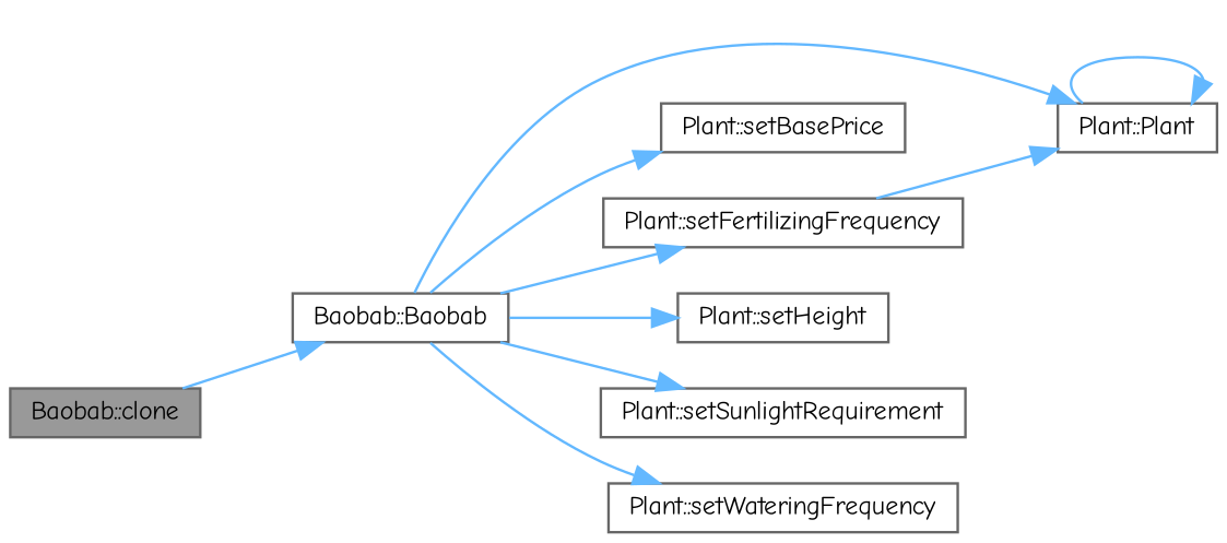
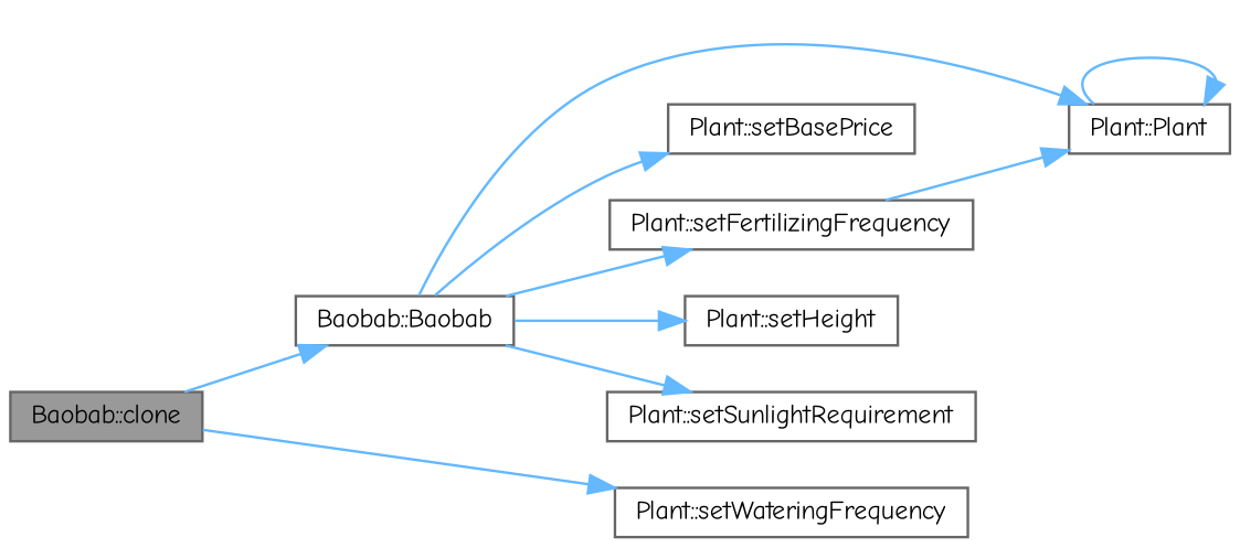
  digraph {
    fontname="Comic Neue"
    rankdir=LR
    node [color=grey40 fillcolor=white fontname="Comic Neue" fontsize=10 shape=box style=filled]
    edge [color=steelblue1 fontname="Comic Neue" fontsize=10 labelfontname=Helvetica labelfontsize=10 style=solid]
    n1 [color=gray40 fillcolor=grey60 fontcolor=black height=0.2 label="Baobab::clone" width=0.4]
    n2 [height=0.2 label="Baobab::Baobab" width=0.4]
    n3 [height=0.2 label="Plant::Plant" width=0.4]
    n4 [height=0.2 label="Plant::setBasePrice" width=0.4]
    n5 [height=0.2 label="Plant::setFertilizingFrequency" width=0.4]
    n6 [height=0.2 label="Plant::setHeight" width=0.4]
    n7 [height=0.2 label="Plant::setSunlightRequirement" width=0.4]
    n8 [height=0.2 label="Plant::setWateringFrequency" width=0.4]
    n1 -> n2
    n2 -> n3
    n2 -> n4
    n2 -> n5
    n2 -> n6
    n2 -> n7
-   n2 -> n8
+   n1 -> n8
    n3 -> n3
    n5 -> n3
  }
